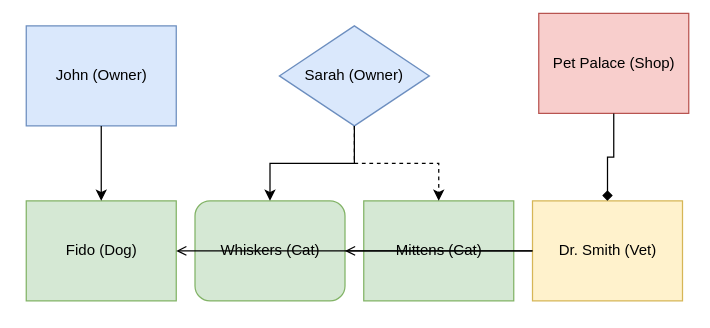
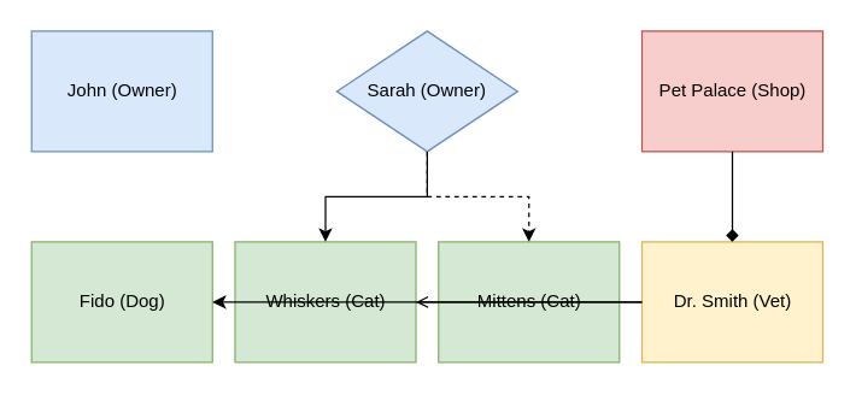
  <mxCell id="0" />
  <mxCell id="1" parent="0" />
  <mxCell id="2" value="Fido (Dog)" style="whiteSpace=wrap;rounded=0;fillColor=#d5e8d4;strokeColor=#82b366;dashed=0;" vertex="1" parent="1"><mxGeometry x="20.5" y="160" width="120" height="80" as="geometry" /></mxCell>
- <mxCell id="3" value="Whiskers (Cat)" style="whiteSpace=wrap;fillColor=#d5e8d4;strokeColor=#82b366;dashed=0;rounded=1;" vertex="1" parent="1"><mxGeometry x="155.5" y="160" width="120" height="80" as="geometry" /></mxCell>
+ <mxCell id="3" value="Whiskers (Cat)" style="whiteSpace=wrap;rounded=0;fillColor=#d5e8d4;strokeColor=#82b366;dashed=0;" vertex="1" parent="1"><mxGeometry x="155.5" y="160" width="120" height="80" as="geometry" /></mxCell>
  <mxCell id="4" value="Mittens (Cat)" style="whiteSpace=wrap;rounded=0;fillColor=#d5e8d4;strokeColor=#82b366;dashed=0;" vertex="1" parent="1"><mxGeometry x="290.5" y="160" width="120" height="80" as="geometry" /></mxCell>
  <mxCell id="5" value="John (Owner)" style="whiteSpace=wrap;rounded=0;fillColor=#dae8fc;strokeColor=#6c8ebf;dashed=0;" vertex="1" parent="1"><mxGeometry x="20.5" y="20" width="120" height="80" as="geometry" /></mxCell>
  <mxCell id="6" value="Sarah (Owner)" style="rhombus;whiteSpace=wrap;fillColor=#dae8fc;strokeColor=#6c8ebf;dashed=0;" vertex="1" parent="1"><mxGeometry x="223" y="20" width="120" height="80" as="geometry" /></mxCell>
  <mxCell id="7" value="Dr. Smith (Vet)" style="whiteSpace=wrap;rounded=0;fillColor=#fff2cc;strokeColor=#d6b656;dashed=0;" vertex="1" parent="1"><mxGeometry x="425.5" y="160" width="120" height="80" as="geometry" /></mxCell>
- <mxCell id="8" value="Pet Palace (Shop)" style="whiteSpace=wrap;rounded=0;fillColor=#f8cecc;strokeColor=#b85450;dashed=0;" vertex="1" parent="1"><mxGeometry x="430.5" y="10" width="120" height="80" as="geometry" /></mxCell>
- <mxCell id="9" style="edgeStyle=orthogonalEdgeStyle;orthogonalLoop=1;rounded=0;jettySize=auto;endArrow=open;" edge="1" parent="1" source="7" target="2"><mxGeometry relative="1" as="geometry" /></mxCell>
+ <mxCell id="8" value="Pet Palace (Shop)" style="whiteSpace=wrap;rounded=0;fillColor=#f8cecc;strokeColor=#b85450;dashed=0;" vertex="1" parent="1"><mxGeometry x="425.5" y="20" width="120" height="80" as="geometry" /></mxCell>
+ <mxCell id="9" style="edgeStyle=orthogonalEdgeStyle;orthogonalLoop=1;rounded=0;jettySize=auto;endArrow=classic;" edge="1" parent="1" source="7" target="2"><mxGeometry relative="1" as="geometry" /></mxCell>
  <mxCell id="10" style="edgeStyle=orthogonalEdgeStyle;orthogonalLoop=1;rounded=0;jettySize=auto;endArrow=open;" edge="1" parent="1" source="7" target="3"><mxGeometry relative="1" as="geometry" /></mxCell>
- <mxCell id="11" style="edgeStyle=orthogonalEdgeStyle;orthogonalLoop=1;rounded=0;jettySize=auto;entryX=0.5;entryY=0;exitX=0.5;exitY=1;" edge="1" parent="1" source="5" target="2"><mxGeometry relative="1" as="geometry" /></mxCell>
  <mxCell id="12" style="edgeStyle=orthogonalEdgeStyle;orthogonalLoop=1;rounded=0;jettySize=auto;entryX=0.5;entryY=0;exitX=0.5;exitY=1;" edge="1" parent="1" source="6" target="3"><mxGeometry relative="1" as="geometry" /></mxCell>
  <mxCell id="13" style="edgeStyle=orthogonalEdgeStyle;orthogonalLoop=1;rounded=0;jettySize=auto;entryX=0.5;entryY=0;exitX=0.5;exitY=1;dashed=1;" edge="1" parent="1" source="6" target="4"><mxGeometry relative="1" as="geometry" /></mxCell>
  <mxCell id="14" style="edgeStyle=orthogonalEdgeStyle;orthogonalLoop=1;rounded=0;jettySize=auto;entryX=0.5;entryY=0;exitX=0.5;exitY=1;endArrow=diamond;" edge="1" parent="1" source="8" target="7"><mxGeometry relative="1" as="geometry" /></mxCell>
